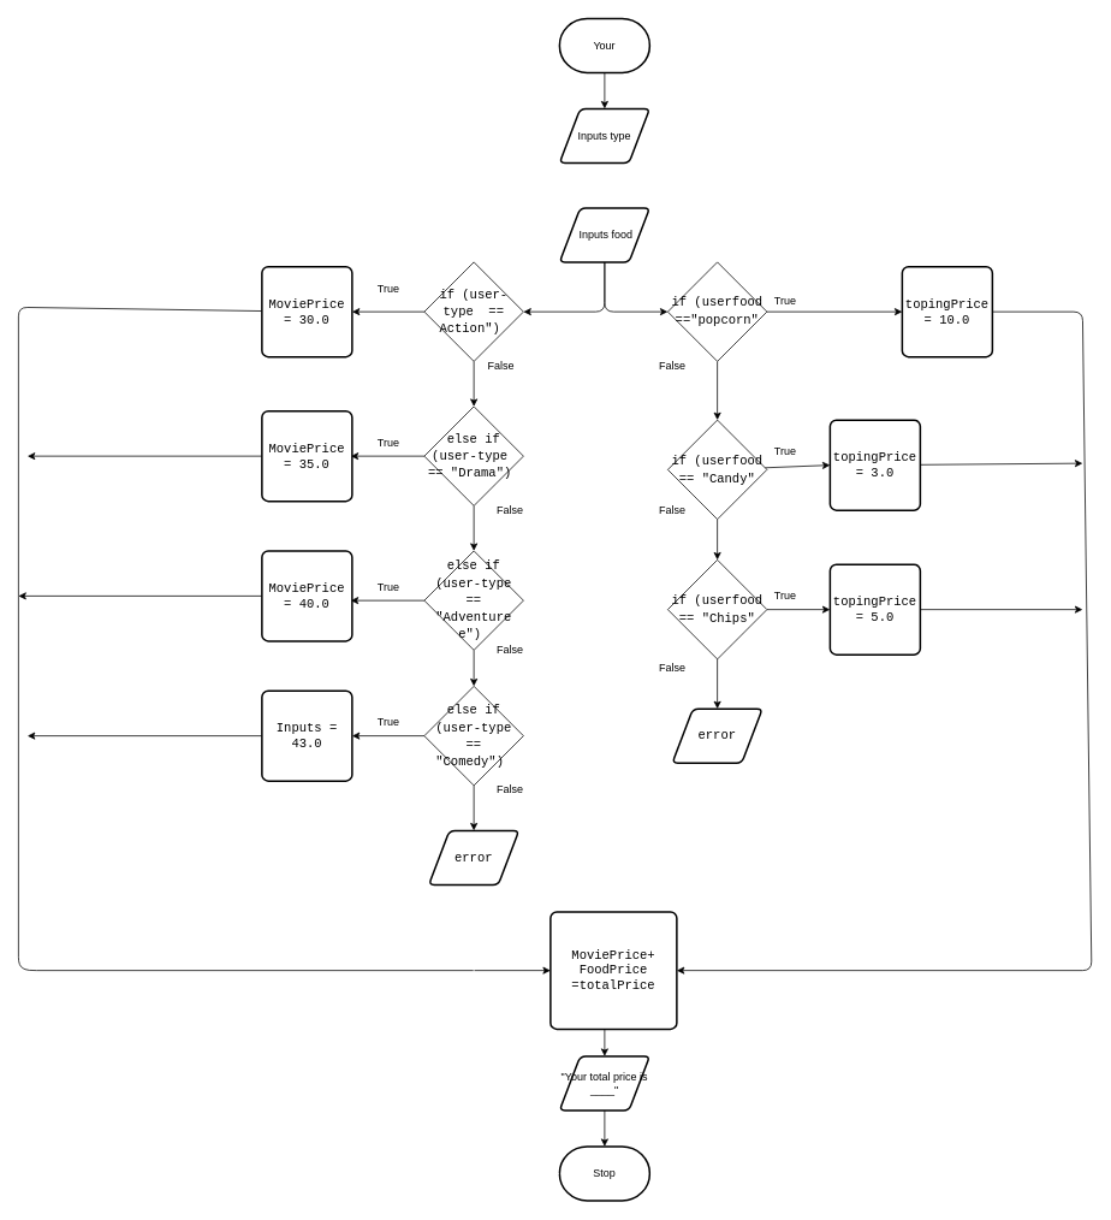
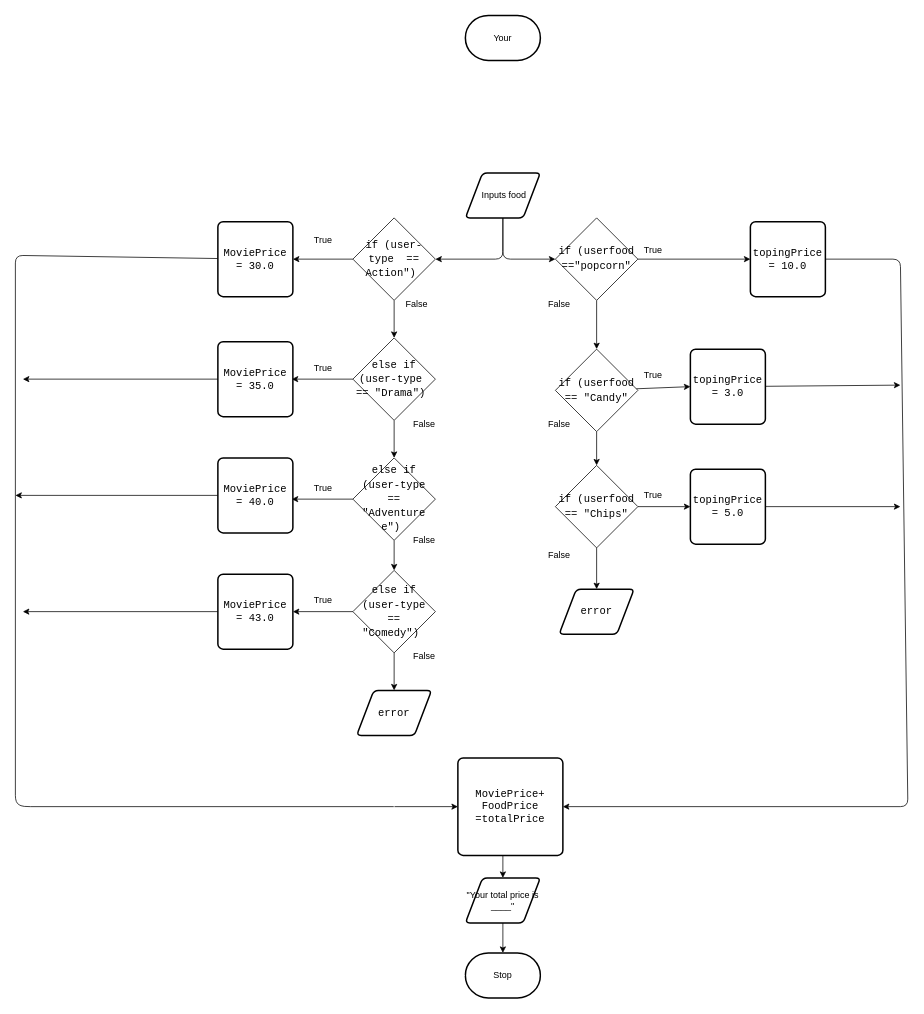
  <mxCell id="0" />
  <mxCell id="1" parent="0" />
- <mxCell id="2" style="edgeStyle=none;html=1;fontColor=#000000;" parent="1" source="3" target="4" edge="1"><mxGeometry relative="1" as="geometry" /></mxCell>
  <mxCell id="3" value="&lt;font color=&quot;#000000&quot;&gt;Your&lt;/font&gt;" style="strokeWidth=2;html=1;shape=mxgraph.flowchart.terminator;whiteSpace=wrap;" parent="1" vertex="1"><mxGeometry x="620" y="20" width="100" height="60" as="geometry" /></mxCell>
- <mxCell id="4" value="&lt;font&gt;Inputs type&lt;/font&gt;" style="shape=parallelogram;html=1;strokeWidth=2;perimeter=parallelogramPerimeter;whiteSpace=wrap;rounded=1;arcSize=12;size=0.23;fontColor=#000000;" parent="1" vertex="1"><mxGeometry x="620" y="120" width="100" height="60" as="geometry" /></mxCell>
  <mxCell id="5" style="edgeStyle=none;html=1;fontColor=#000000;" parent="1" target="9" edge="1"><mxGeometry relative="1" as="geometry"><mxPoint x="670" y="1130" as="sourcePoint" /></mxGeometry></mxCell>
  <mxCell id="6" style="edgeStyle=none;html=1;entryX=0;entryY=0.5;entryDx=0;entryDy=0;fontColor=#000000;" parent="1" source="7" target="51" edge="1"><mxGeometry relative="1" as="geometry"><Array as="points"><mxPoint x="20" y="340" /><mxPoint x="20" y="1070" /><mxPoint x="30" y="1075" /></Array></mxGeometry></mxCell>
  <mxCell id="7" value="&lt;span style=&quot;font-family: &amp;quot;consolas&amp;quot; , &amp;quot;courier new&amp;quot; , monospace ; font-size: 14px&quot;&gt;&lt;font&gt;MoviePrice = 30.0&lt;/font&gt;&lt;/span&gt;" style="rounded=1;whiteSpace=wrap;html=1;absoluteArcSize=1;arcSize=14;strokeWidth=2;fontColor=#000000;" parent="1" vertex="1"><mxGeometry x="290" y="295" width="100" height="100" as="geometry" /></mxCell>
  <mxCell id="8" style="edgeStyle=none;html=1;fontColor=#000000;" parent="1" source="9" edge="1"><mxGeometry relative="1" as="geometry"><mxPoint x="670" y="1270" as="targetPoint" /></mxGeometry></mxCell>
  <mxCell id="9" value="&lt;font&gt;&quot;Your total price is ____&quot;&lt;/font&gt;" style="shape=parallelogram;html=1;strokeWidth=2;perimeter=parallelogramPerimeter;whiteSpace=wrap;rounded=1;arcSize=12;size=0.23;fontColor=#000000;" parent="1" vertex="1"><mxGeometry x="620" y="1170" width="100" height="60" as="geometry" /></mxCell>
  <mxCell id="10" value="&lt;font&gt;Stop&lt;/font&gt;" style="strokeWidth=2;html=1;shape=mxgraph.flowchart.terminator;whiteSpace=wrap;fontColor=#000000;" parent="1" vertex="1"><mxGeometry x="620" y="1270" width="100" height="60" as="geometry" /></mxCell>
  <mxCell id="11" style="edgeStyle=none;html=1;entryX=1;entryY=0.5;entryDx=0;entryDy=0;fontColor=#000000;" parent="1" source="13" target="16" edge="1"><mxGeometry relative="1" as="geometry"><Array as="points"><mxPoint x="670" y="345" /></Array></mxGeometry></mxCell>
  <mxCell id="12" style="edgeStyle=none;html=1;entryX=0;entryY=0.5;entryDx=0;entryDy=0;fontColor=#000000;" parent="1" source="13" target="36" edge="1"><mxGeometry relative="1" as="geometry"><Array as="points"><mxPoint x="670" y="345" /></Array></mxGeometry></mxCell>
  <mxCell id="13" value="&lt;font&gt;&amp;nbsp;Inputs food&lt;/font&gt;" style="shape=parallelogram;html=1;strokeWidth=2;perimeter=parallelogramPerimeter;whiteSpace=wrap;rounded=1;arcSize=12;size=0.23;fontColor=#000000;" parent="1" vertex="1"><mxGeometry x="620" y="230" width="100" height="60" as="geometry" /></mxCell>
  <mxCell id="14" style="edgeStyle=none;html=1;entryX=0.5;entryY=0;entryDx=0;entryDy=0;fontColor=#000000;" parent="1" source="16" target="19" edge="1"><mxGeometry relative="1" as="geometry" /></mxCell>
  <mxCell id="15" style="edgeStyle=none;html=1;fontColor=#000000;" parent="1" source="16" target="7" edge="1"><mxGeometry relative="1" as="geometry" /></mxCell>
  <mxCell id="16" value="&lt;div style=&quot;font-family: &amp;quot;consolas&amp;quot; , &amp;quot;courier new&amp;quot; , monospace ; font-size: 14px ; line-height: 19px&quot;&gt;&lt;font&gt;if (user-type&amp;nbsp; == Action&quot;)&amp;nbsp;&lt;/font&gt;&lt;/div&gt;" style="rhombus;whiteSpace=wrap;html=1;rounded=0;strokeWidth=1;fontColor=#000000;" parent="1" vertex="1"><mxGeometry x="470" y="290" width="110" height="110" as="geometry" /></mxCell>
  <mxCell id="17" style="edgeStyle=none;html=1;entryX=1;entryY=0.5;entryDx=0;entryDy=0;fontColor=#000000;" parent="1" source="19" edge="1"><mxGeometry relative="1" as="geometry"><mxPoint x="388.5" y="505" as="targetPoint" /></mxGeometry></mxCell>
  <mxCell id="18" style="edgeStyle=none;html=1;entryX=0.5;entryY=0;entryDx=0;entryDy=0;fontColor=#000000;" parent="1" source="19" target="22" edge="1"><mxGeometry relative="1" as="geometry" /></mxCell>
  <mxCell id="19" value="&lt;div style=&quot;font-family: &amp;quot;consolas&amp;quot; , &amp;quot;courier new&amp;quot; , monospace ; font-size: 14px ; line-height: 19px&quot;&gt;&lt;font&gt;else if (user-type&amp;nbsp; == &quot;Drama&quot;)&amp;nbsp;&lt;/font&gt;&lt;/div&gt;" style="rhombus;whiteSpace=wrap;html=1;fontColor=#000000;" parent="1" vertex="1"><mxGeometry x="470" y="450" width="110" height="110" as="geometry" /></mxCell>
  <mxCell id="20" style="edgeStyle=none;html=1;fontColor=#000000;" parent="1" source="22" edge="1"><mxGeometry relative="1" as="geometry"><mxPoint x="388.5" y="665" as="targetPoint" /></mxGeometry></mxCell>
  <mxCell id="21" style="edgeStyle=none;html=1;entryX=0.5;entryY=0;entryDx=0;entryDy=0;fontColor=#000000;" parent="1" source="22" target="25" edge="1"><mxGeometry relative="1" as="geometry" /></mxCell>
  <mxCell id="22" value="&lt;div style=&quot;font-family: &amp;quot;consolas&amp;quot; , &amp;quot;courier new&amp;quot; , monospace ; font-size: 14px ; line-height: 19px&quot;&gt;&lt;font&gt;else if (user-type == &quot;Adventure e&quot;)&amp;nbsp;&lt;/font&gt;&lt;/div&gt;" style="rhombus;whiteSpace=wrap;html=1;fontColor=#000000;" parent="1" vertex="1"><mxGeometry x="470" y="610" width="110" height="110" as="geometry" /></mxCell>
  <mxCell id="23" style="edgeStyle=none;html=1;entryX=0.5;entryY=0;entryDx=0;entryDy=0;fontColor=#000000;" parent="1" source="25" target="27" edge="1"><mxGeometry relative="1" as="geometry" /></mxCell>
  <mxCell id="24" style="edgeStyle=none;html=1;entryX=1;entryY=0.5;entryDx=0;entryDy=0;fontColor=#000000;" parent="1" source="25" target="29" edge="1"><mxGeometry relative="1" as="geometry" /></mxCell>
  <mxCell id="25" value="&lt;div style=&quot;font-family: &amp;quot;consolas&amp;quot; , &amp;quot;courier new&amp;quot; , monospace ; font-size: 14px ; line-height: 19px&quot;&gt;&lt;font&gt;else if (user-type == &quot;Comedy&quot;)&amp;nbsp;&lt;/font&gt;&lt;/div&gt;" style="rhombus;whiteSpace=wrap;html=1;fontColor=#000000;" parent="1" vertex="1"><mxGeometry x="470" y="760" width="110" height="110" as="geometry" /></mxCell>
  <mxCell id="26" style="edgeStyle=none;html=1;entryX=0;entryY=0.5;entryDx=0;entryDy=0;fillColor=#60a917;strokeColor=#FFFFFF;entryPerimeter=0;fontColor=#000000;" parent="1" source="27" target="10" edge="1"><mxGeometry relative="1" as="geometry"><Array as="points"><mxPoint x="525" y="1300" /></Array></mxGeometry></mxCell>
  <mxCell id="27" value="&lt;div style=&quot;font-family: &amp;quot;consolas&amp;quot; , &amp;quot;courier new&amp;quot; , monospace ; font-size: 14px ; line-height: 19px&quot;&gt;&lt;font&gt;error&lt;/font&gt;&lt;/div&gt;" style="shape=parallelogram;html=1;strokeWidth=2;perimeter=parallelogramPerimeter;whiteSpace=wrap;rounded=1;arcSize=12;size=0.23;fontColor=#000000;" parent="1" vertex="1"><mxGeometry x="475" y="920" width="100" height="60" as="geometry" /></mxCell>
  <mxCell id="28" style="edgeStyle=none;html=1;fontColor=#000000;" parent="1" source="29" edge="1"><mxGeometry relative="1" as="geometry"><mxPoint x="30" y="815" as="targetPoint" /></mxGeometry></mxCell>
- <mxCell id="29" value="&lt;span style=&quot;font-family: &amp;quot;consolas&amp;quot; , &amp;quot;courier new&amp;quot; , monospace ; font-size: 14px&quot;&gt;&lt;font&gt;Inputs = 43.0&lt;/font&gt;&lt;/span&gt;" style="rounded=1;whiteSpace=wrap;html=1;absoluteArcSize=1;arcSize=14;strokeWidth=2;fontColor=#000000;" parent="1" vertex="1"><mxGeometry x="290" y="765" width="100" height="100" as="geometry" /></mxCell>
+ <mxCell id="29" value="&lt;span style=&quot;font-family: &amp;quot;consolas&amp;quot; , &amp;quot;courier new&amp;quot; , monospace ; font-size: 14px&quot;&gt;&lt;font&gt;MoviePrice = 43.0&lt;/font&gt;&lt;/span&gt;" style="rounded=1;whiteSpace=wrap;html=1;absoluteArcSize=1;arcSize=14;strokeWidth=2;fontColor=#000000;" parent="1" vertex="1"><mxGeometry x="290" y="765" width="100" height="100" as="geometry" /></mxCell>
  <mxCell id="30" style="edgeStyle=none;html=1;fontColor=#000000;" parent="1" source="31" edge="1"><mxGeometry relative="1" as="geometry"><mxPoint x="20" y="660" as="targetPoint" /></mxGeometry></mxCell>
  <mxCell id="31" value="&lt;span style=&quot;font-family: &amp;quot;consolas&amp;quot; , &amp;quot;courier new&amp;quot; , monospace ; font-size: 14px&quot;&gt;&lt;font&gt;MoviePrice = 40.0&lt;/font&gt;&lt;/span&gt;" style="rounded=1;whiteSpace=wrap;html=1;absoluteArcSize=1;arcSize=14;strokeWidth=2;fontColor=#000000;" parent="1" vertex="1"><mxGeometry x="290" y="610" width="100" height="100" as="geometry" /></mxCell>
  <mxCell id="32" style="edgeStyle=none;html=1;fontColor=#000000;" parent="1" source="33" edge="1"><mxGeometry relative="1" as="geometry"><mxPoint x="30" y="505" as="targetPoint" /></mxGeometry></mxCell>
  <mxCell id="33" value="&lt;span style=&quot;font-family: &amp;quot;consolas&amp;quot; , &amp;quot;courier new&amp;quot; , monospace ; font-size: 14px&quot;&gt;&lt;font&gt;MoviePrice = 35.0&lt;/font&gt;&lt;/span&gt;" style="rounded=1;whiteSpace=wrap;html=1;absoluteArcSize=1;arcSize=14;strokeWidth=2;fontColor=#000000;" parent="1" vertex="1"><mxGeometry x="290" y="455" width="100" height="100" as="geometry" /></mxCell>
  <mxCell id="34" style="edgeStyle=none;html=1;entryX=0.5;entryY=0;entryDx=0;entryDy=0;fontColor=#000000;" parent="1" source="36" target="39" edge="1"><mxGeometry relative="1" as="geometry" /></mxCell>
  <mxCell id="35" style="edgeStyle=none;html=1;entryX=0;entryY=0.5;entryDx=0;entryDy=0;fontColor=#000000;" parent="1" source="36" target="46" edge="1"><mxGeometry relative="1" as="geometry" /></mxCell>
  <mxCell id="36" value="&lt;div style=&quot;line-height: 19px&quot;&gt;&lt;div style=&quot;line-height: 19px&quot;&gt;&lt;font face=&quot;consolas, courier new, monospace&quot;&gt;&lt;span style=&quot;font-size: 14px&quot;&gt;if (userfood ==&quot;popcorn&quot;&lt;/span&gt;&lt;/font&gt;&lt;/div&gt;&lt;/div&gt;" style="rhombus;whiteSpace=wrap;html=1;fontColor=#000000;" parent="1" vertex="1"><mxGeometry x="740" y="290" width="110" height="110" as="geometry" /></mxCell>
  <mxCell id="37" style="edgeStyle=none;html=1;entryX=0.5;entryY=0;entryDx=0;entryDy=0;fontColor=#000000;" parent="1" source="39" target="42" edge="1"><mxGeometry relative="1" as="geometry" /></mxCell>
  <mxCell id="38" style="edgeStyle=none;html=1;entryX=0;entryY=0.5;entryDx=0;entryDy=0;fontColor=#000000;" parent="1" source="39" target="50" edge="1"><mxGeometry relative="1" as="geometry" /></mxCell>
  <mxCell id="39" value="&lt;div style=&quot;line-height: 19px&quot;&gt;&lt;font face=&quot;consolas, courier new, monospace&quot;&gt;&lt;span style=&quot;font-size: 14px&quot;&gt;if (userfood == &quot;Candy&quot;&lt;/span&gt;&lt;/font&gt;&lt;br&gt;&lt;/div&gt;" style="rhombus;whiteSpace=wrap;html=1;fontColor=#000000;" parent="1" vertex="1"><mxGeometry x="740" y="465" width="110" height="110" as="geometry" /></mxCell>
  <mxCell id="40" style="edgeStyle=none;html=1;entryX=0.5;entryY=0;entryDx=0;entryDy=0;fontColor=#000000;" parent="1" source="42" target="44" edge="1"><mxGeometry relative="1" as="geometry"><mxPoint x="784.09" y="770" as="targetPoint" /></mxGeometry></mxCell>
  <mxCell id="41" style="edgeStyle=none;html=1;entryX=0;entryY=0.5;entryDx=0;entryDy=0;fontColor=#000000;" parent="1" source="42" target="48" edge="1"><mxGeometry relative="1" as="geometry"><Array as="points"><mxPoint x="920" y="675" /></Array></mxGeometry></mxCell>
  <mxCell id="42" value="&lt;div style=&quot;line-height: 19px&quot;&gt;&lt;font&gt;&lt;font face=&quot;consolas, courier new, monospace&quot;&gt;&lt;span style=&quot;font-size: 14px&quot;&gt;if (userfood == &quot;Chips&quot;&lt;/span&gt;&lt;/font&gt;&lt;/font&gt;&lt;br&gt;&lt;/div&gt;" style="rhombus;whiteSpace=wrap;html=1;fontColor=#000000;" parent="1" vertex="1"><mxGeometry x="740" y="620" width="110" height="110" as="geometry" /></mxCell>
  <mxCell id="43" style="edgeStyle=none;html=1;entryX=1;entryY=0.5;entryDx=0;entryDy=0;fillColor=#60a917;strokeColor=#FFFFFF;entryPerimeter=0;fontColor=#000000;" parent="1" source="44" target="10" edge="1"><mxGeometry relative="1" as="geometry"><Array as="points"><mxPoint x="795" y="1300" /></Array></mxGeometry></mxCell>
  <mxCell id="44" value="&lt;div style=&quot;font-family: &amp;quot;consolas&amp;quot; , &amp;quot;courier new&amp;quot; , monospace ; font-size: 14px ; line-height: 19px&quot;&gt;&lt;font&gt;error&lt;/font&gt;&lt;/div&gt;" style="shape=parallelogram;html=1;strokeWidth=2;perimeter=parallelogramPerimeter;whiteSpace=wrap;rounded=1;arcSize=12;size=0.23;fontColor=#000000;" parent="1" vertex="1"><mxGeometry x="745" y="785" width="100" height="60" as="geometry" /></mxCell>
  <mxCell id="45" style="edgeStyle=none;html=1;entryX=1;entryY=0.5;entryDx=0;entryDy=0;fontColor=#000000;" parent="1" source="46" target="51" edge="1"><mxGeometry relative="1" as="geometry"><Array as="points"><mxPoint x="1200" y="345" /><mxPoint x="1210" y="1075" /></Array></mxGeometry></mxCell>
  <mxCell id="46" value="&lt;span style=&quot;font-family: &amp;quot;consolas&amp;quot; , &amp;quot;courier new&amp;quot; , monospace ; font-size: 14px&quot;&gt;&lt;font&gt;topingPrice = 10.0&lt;/font&gt;&lt;/span&gt;" style="rounded=1;whiteSpace=wrap;html=1;absoluteArcSize=1;arcSize=14;strokeWidth=2;fontColor=#000000;" parent="1" vertex="1"><mxGeometry x="1000" y="295" width="100" height="100" as="geometry" /></mxCell>
  <mxCell id="47" style="edgeStyle=none;html=1;fontColor=#000000;" parent="1" source="48" edge="1"><mxGeometry relative="1" as="geometry"><mxPoint x="1200" y="675" as="targetPoint" /></mxGeometry></mxCell>
  <mxCell id="48" value="&lt;span style=&quot;font-family: &amp;quot;consolas&amp;quot; , &amp;quot;courier new&amp;quot; , monospace ; font-size: 14px&quot;&gt;&lt;font&gt;topingPrice = 5.0&lt;/font&gt;&lt;/span&gt;" style="rounded=1;whiteSpace=wrap;html=1;absoluteArcSize=1;arcSize=14;strokeWidth=2;fontColor=#000000;" parent="1" vertex="1"><mxGeometry x="920" y="625" width="100" height="100" as="geometry" /></mxCell>
  <mxCell id="49" style="edgeStyle=none;html=1;fontColor=#000000;" parent="1" source="50" edge="1"><mxGeometry relative="1" as="geometry"><mxPoint x="1200" y="513" as="targetPoint" /></mxGeometry></mxCell>
  <mxCell id="50" value="&lt;span style=&quot;font-family: &amp;quot;consolas&amp;quot; , &amp;quot;courier new&amp;quot; , monospace ; font-size: 14px&quot;&gt;&lt;font&gt;topingPrice = 3.0&lt;/font&gt;&lt;/span&gt;" style="rounded=1;whiteSpace=wrap;html=1;absoluteArcSize=1;arcSize=14;strokeWidth=2;fontColor=#000000;" parent="1" vertex="1"><mxGeometry x="920" y="465" width="100" height="100" as="geometry" /></mxCell>
  <mxCell id="51" value="&lt;font face=&quot;consolas, courier new, monospace&quot;&gt;&lt;span style=&quot;font-size: 14px;&quot;&gt;MoviePrice+&lt;br&gt;FoodPrice&lt;br&gt;=totalPrice&lt;/span&gt;&lt;/font&gt;" style="rounded=1;whiteSpace=wrap;html=1;absoluteArcSize=1;arcSize=14;strokeWidth=2;fontColor=#000000;" parent="1" vertex="1"><mxGeometry x="610" y="1010" width="140" height="130" as="geometry" /></mxCell>
  <mxCell id="52" value="&lt;font&gt;True&lt;/font&gt;" style="text;html=1;align=center;verticalAlign=middle;resizable=0;points=[];autosize=1;strokeColor=none;fillColor=none;fontColor=#000000;" parent="1" vertex="1"><mxGeometry x="410" y="310" width="40" height="20" as="geometry" /></mxCell>
  <mxCell id="53" value="&lt;font&gt;True&lt;/font&gt;" style="text;html=1;align=center;verticalAlign=middle;resizable=0;points=[];autosize=1;strokeColor=none;fillColor=none;fontColor=#000000;" parent="1" vertex="1"><mxGeometry x="410" y="480" width="40" height="20" as="geometry" /></mxCell>
  <mxCell id="54" value="&lt;font&gt;True&lt;/font&gt;" style="text;html=1;align=center;verticalAlign=middle;resizable=0;points=[];autosize=1;strokeColor=none;fillColor=none;fontColor=#000000;" parent="1" vertex="1"><mxGeometry x="410" y="640" width="40" height="20" as="geometry" /></mxCell>
  <mxCell id="55" value="&lt;font&gt;True&lt;/font&gt;" style="text;html=1;align=center;verticalAlign=middle;resizable=0;points=[];autosize=1;strokeColor=none;fillColor=none;fontColor=#000000;" parent="1" vertex="1"><mxGeometry x="410" y="790" width="40" height="20" as="geometry" /></mxCell>
  <mxCell id="56" value="&lt;font&gt;True&lt;/font&gt;" style="text;html=1;align=center;verticalAlign=middle;resizable=0;points=[];autosize=1;strokeColor=none;fillColor=none;fontColor=#000000;" parent="1" vertex="1"><mxGeometry x="850" y="650" width="40" height="20" as="geometry" /></mxCell>
  <mxCell id="57" value="&lt;font&gt;True&lt;/font&gt;" style="text;html=1;align=center;verticalAlign=middle;resizable=0;points=[];autosize=1;strokeColor=none;fillColor=none;fontColor=#000000;" parent="1" vertex="1"><mxGeometry x="850" y="490" width="40" height="20" as="geometry" /></mxCell>
  <mxCell id="58" value="&lt;font&gt;True&lt;/font&gt;" style="text;html=1;align=center;verticalAlign=middle;resizable=0;points=[];autosize=1;strokeColor=none;fillColor=none;fontColor=#000000;" parent="1" vertex="1"><mxGeometry x="850" y="323" width="40" height="20" as="geometry" /></mxCell>
  <mxCell id="59" value="&lt;font&gt;False&lt;/font&gt;" style="text;html=1;align=center;verticalAlign=middle;resizable=0;points=[];autosize=1;strokeColor=none;fillColor=none;fontColor=#000000;" parent="1" vertex="1"><mxGeometry x="535" y="395" width="40" height="20" as="geometry" /></mxCell>
  <mxCell id="60" value="&lt;font&gt;False&lt;/font&gt;" style="text;html=1;align=center;verticalAlign=middle;resizable=0;points=[];autosize=1;strokeColor=none;fillColor=none;fontColor=#000000;" parent="1" vertex="1"><mxGeometry x="545" y="555" width="40" height="20" as="geometry" /></mxCell>
  <mxCell id="61" value="&lt;font&gt;False&lt;/font&gt;" style="text;html=1;align=center;verticalAlign=middle;resizable=0;points=[];autosize=1;strokeColor=none;fillColor=none;fontColor=#000000;" parent="1" vertex="1"><mxGeometry x="545" y="710" width="40" height="20" as="geometry" /></mxCell>
  <mxCell id="62" value="&lt;font&gt;False&lt;/font&gt;" style="text;html=1;align=center;verticalAlign=middle;resizable=0;points=[];autosize=1;strokeColor=none;fillColor=none;fontColor=#000000;" parent="1" vertex="1"><mxGeometry x="545" y="865" width="40" height="20" as="geometry" /></mxCell>
  <mxCell id="63" value="&lt;font&gt;False&lt;/font&gt;" style="text;html=1;align=center;verticalAlign=middle;resizable=0;points=[];autosize=1;strokeColor=none;fillColor=none;fontColor=#000000;" parent="1" vertex="1"><mxGeometry x="725" y="730" width="40" height="20" as="geometry" /></mxCell>
  <mxCell id="64" value="&lt;font&gt;False&lt;/font&gt;" style="text;html=1;align=center;verticalAlign=middle;resizable=0;points=[];autosize=1;strokeColor=none;fillColor=none;fontColor=#000000;" parent="1" vertex="1"><mxGeometry x="725" y="555" width="40" height="20" as="geometry" /></mxCell>
  <mxCell id="65" value="&lt;font&gt;False&lt;/font&gt;" style="text;html=1;align=center;verticalAlign=middle;resizable=0;points=[];autosize=1;strokeColor=none;fillColor=none;fontColor=#000000;" parent="1" vertex="1"><mxGeometry x="725" y="395" width="40" height="20" as="geometry" /></mxCell>
